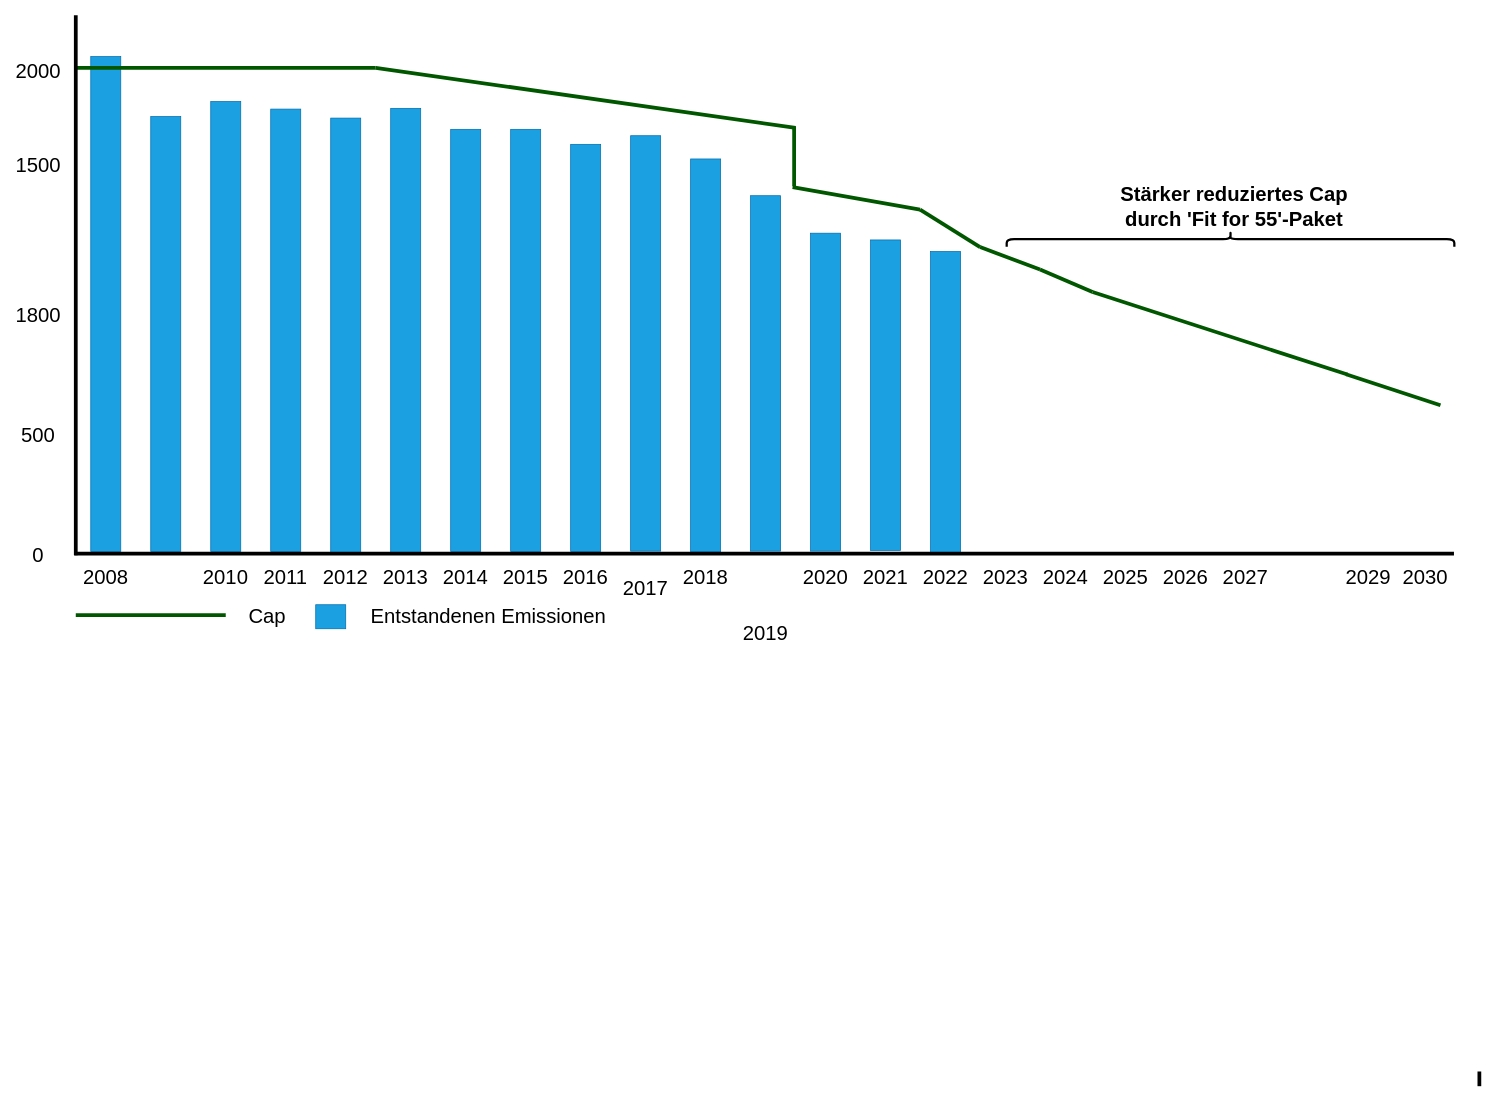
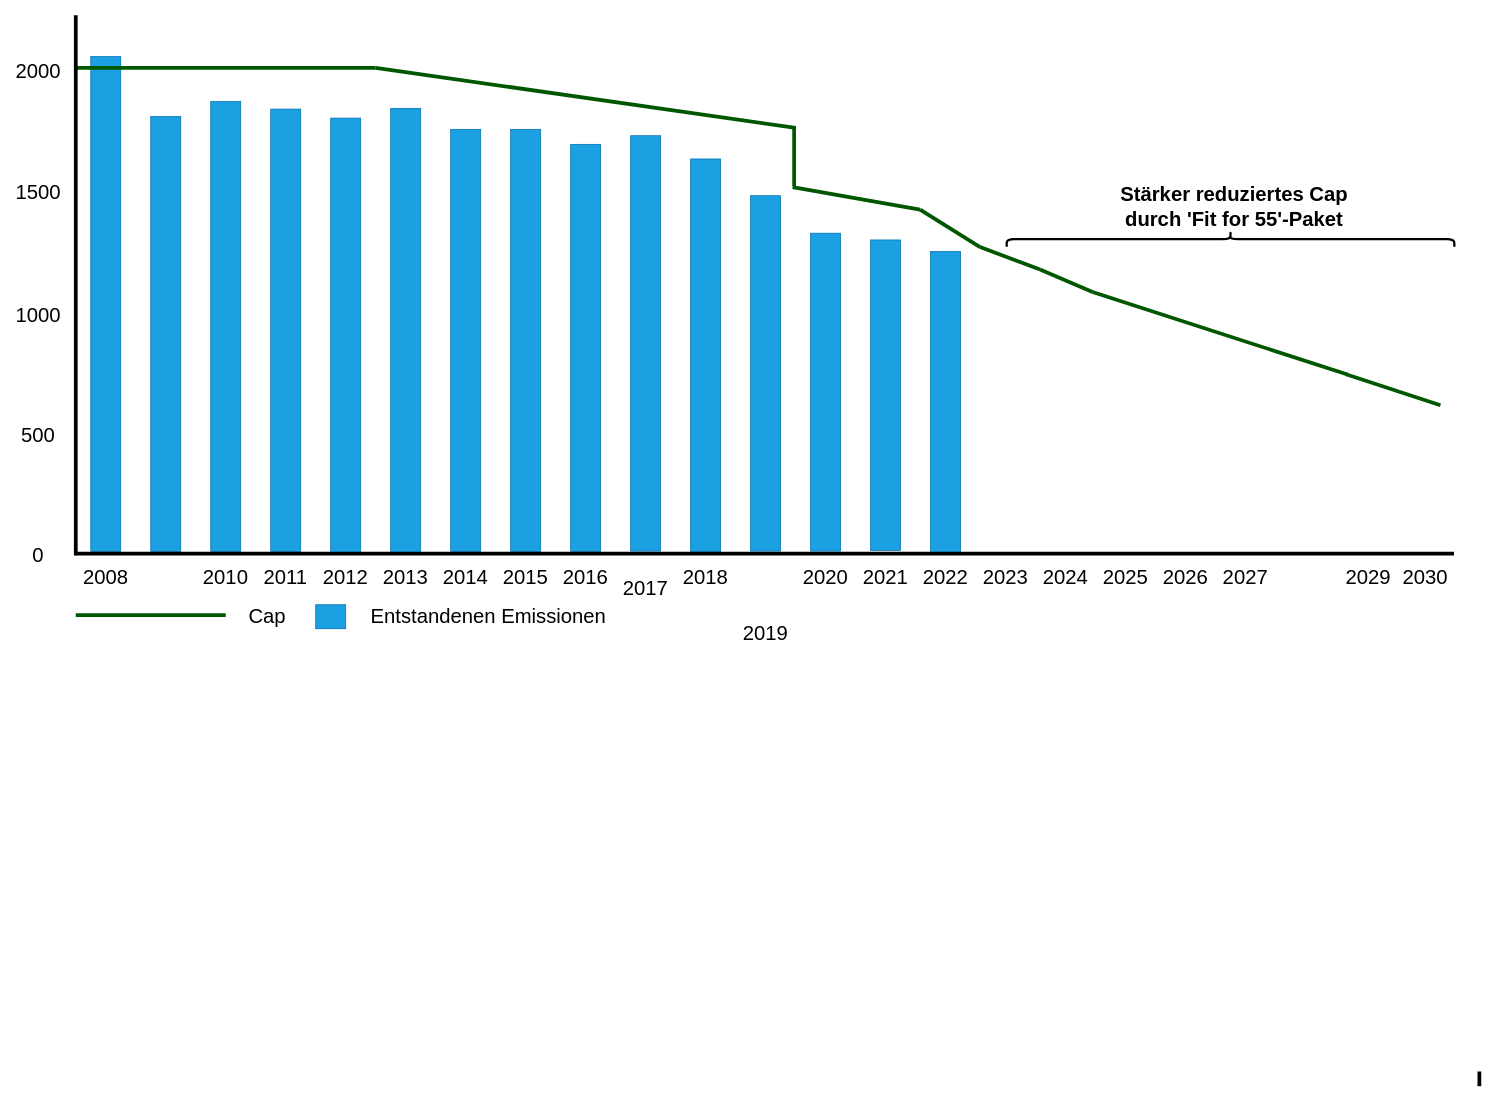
  <mxCell id="0" />
  <mxCell id="1" parent="0" />
  <mxCell id="2" value="" style="rounded=0;whiteSpace=wrap;html=1;strokeColor=#006EAF;fillColor=#1ba1e2;fontColor=#ffffff;" vertex="1" parent="1"><mxGeometry x="120" y="75" width="40" height="660" as="geometry" /></mxCell>
  <mxCell id="3" value="" style="rounded=0;whiteSpace=wrap;html=1;strokeColor=#006EAF;fillColor=#1ba1e2;fontColor=#ffffff;" vertex="1" parent="1"><mxGeometry x="200" y="155" width="40" height="580" as="geometry" /></mxCell>
  <mxCell id="4" value="" style="rounded=0;whiteSpace=wrap;html=1;strokeColor=#006EAF;fillColor=#1ba1e2;fontColor=#ffffff;" vertex="1" parent="1"><mxGeometry x="280" y="135" width="40" height="600" as="geometry" /></mxCell>
  <mxCell id="5" value="" style="rounded=0;whiteSpace=wrap;html=1;strokeColor=#006EAF;fillColor=#1ba1e2;fontColor=#ffffff;" vertex="1" parent="1"><mxGeometry x="360" y="145" width="40" height="590" as="geometry" /></mxCell>
  <mxCell id="6" value="" style="rounded=0;whiteSpace=wrap;html=1;strokeColor=#006EAF;fillColor=#1ba1e2;fontColor=#ffffff;" vertex="1" parent="1"><mxGeometry x="440" y="157" width="40" height="580" as="geometry" /></mxCell>
  <mxCell id="7" value="" style="rounded=0;whiteSpace=wrap;html=1;strokeColor=#006EAF;fillColor=#1ba1e2;fontColor=#ffffff;" vertex="1" parent="1"><mxGeometry x="520" y="144" width="40" height="593" as="geometry" /></mxCell>
  <mxCell id="8" value="" style="rounded=0;whiteSpace=wrap;html=1;strokeColor=#006EAF;fillColor=#1ba1e2;fontColor=#ffffff;" vertex="1" parent="1"><mxGeometry x="600" y="172" width="40" height="563" as="geometry" /></mxCell>
  <mxCell id="9" value="" style="rounded=0;whiteSpace=wrap;html=1;strokeColor=#006EAF;fillColor=#1ba1e2;fontColor=#ffffff;" vertex="1" parent="1"><mxGeometry x="680" y="172" width="40" height="563" as="geometry" /></mxCell>
  <mxCell id="10" value="" style="rounded=0;whiteSpace=wrap;html=1;strokeColor=#006EAF;fillColor=#1ba1e2;fontColor=#ffffff;" vertex="1" parent="1"><mxGeometry x="760" y="192" width="40" height="543" as="geometry" /></mxCell>
  <mxCell id="11" value="" style="rounded=0;whiteSpace=wrap;html=1;strokeColor=#006EAF;fillColor=#1ba1e2;fontColor=#ffffff;" vertex="1" parent="1"><mxGeometry x="840" y="180.5" width="40" height="554" as="geometry" /></mxCell>
  <mxCell id="12" value="" style="rounded=0;whiteSpace=wrap;html=1;strokeColor=#006EAF;fillColor=#1ba1e2;fontColor=#ffffff;" vertex="1" parent="1"><mxGeometry x="920" y="211.5" width="40" height="524" as="geometry" /></mxCell>
  <mxCell id="13" value="" style="rounded=0;whiteSpace=wrap;html=1;strokeColor=#006EAF;fillColor=#1ba1e2;fontColor=#ffffff;" vertex="1" parent="1"><mxGeometry x="1000" y="260.5" width="40" height="474" as="geometry" /></mxCell>
  <mxCell id="14" value="" style="rounded=0;whiteSpace=wrap;html=1;strokeColor=#006EAF;fillColor=#1ba1e2;fontColor=#ffffff;" vertex="1" parent="1"><mxGeometry x="1080" y="310.5" width="40" height="424" as="geometry" /></mxCell>
  <mxCell id="15" value="" style="rounded=0;whiteSpace=wrap;html=1;strokeColor=#006EAF;fillColor=#1ba1e2;fontColor=#ffffff;" vertex="1" parent="1"><mxGeometry x="1160" y="319.5" width="40" height="414" as="geometry" /></mxCell>
  <mxCell id="16" value="" style="rounded=0;whiteSpace=wrap;html=1;strokeColor=#006EAF;fillColor=#1ba1e2;fontColor=#ffffff;" vertex="1" parent="1"><mxGeometry x="1240" y="335" width="40" height="402" as="geometry" /></mxCell>
  <mxCell id="17" value="" style="endArrow=none;html=1;strokeWidth=5;" edge="1" parent="1"><mxGeometry width="50" height="50" relative="1" as="geometry"><mxPoint x="1971.88" y="1428.466" as="sourcePoint" /><mxPoint x="1971.88" y="1448.082" as="targetPoint" /></mxGeometry></mxCell>
  <mxCell id="18" value="" style="endArrow=none;html=1;strokeWidth=5;fillColor=#008a00;strokeColor=#005700;" edge="1" parent="1"><mxGeometry width="50" height="50" relative="1" as="geometry"><mxPoint x="100" y="90" as="sourcePoint" /><mxPoint x="500" y="90" as="targetPoint" /></mxGeometry></mxCell>
  <mxCell id="19" value="" style="endArrow=none;html=1;strokeWidth=5;fillColor=#008a00;strokeColor=#005700;" edge="1" parent="1"><mxGeometry width="50" height="50" relative="1" as="geometry"><mxPoint x="500" y="90" as="sourcePoint" /><mxPoint x="1060" y="170" as="targetPoint" /></mxGeometry></mxCell>
  <mxCell id="20" value="" style="endArrow=none;html=1;strokeWidth=5;fillColor=#008a00;strokeColor=#005700;" edge="1" parent="1"><mxGeometry width="50" height="50" relative="1" as="geometry"><mxPoint x="1058" y="168" as="sourcePoint" /><mxPoint x="1058" y="248" as="targetPoint" /></mxGeometry></mxCell>
  <mxCell id="21" value="" style="endArrow=none;html=1;strokeWidth=5;fillColor=#008a00;strokeColor=#005700;" edge="1" parent="1"><mxGeometry width="50" height="50" relative="1" as="geometry"><mxPoint x="1226" y="279" as="sourcePoint" /><mxPoint x="1056" y="249" as="targetPoint" /></mxGeometry></mxCell>
  <mxCell id="22" value="" style="endArrow=none;html=1;strokeWidth=5;fillColor=#008a00;strokeColor=#005700;" edge="1" parent="1"><mxGeometry width="50" height="50" relative="1" as="geometry"><mxPoint x="1306" y="329" as="sourcePoint" /><mxPoint x="1226" y="279" as="targetPoint" /></mxGeometry></mxCell>
  <mxCell id="23" value="" style="endArrow=none;html=1;strokeWidth=5;fillColor=#008a00;strokeColor=#005700;" edge="1" parent="1"><mxGeometry width="50" height="50" relative="1" as="geometry"><mxPoint x="1386" y="359" as="sourcePoint" /><mxPoint x="1306" y="329" as="targetPoint" /></mxGeometry></mxCell>
  <mxCell id="24" value="" style="endArrow=none;html=1;strokeWidth=5;fillColor=#008a00;strokeColor=#005700;" edge="1" parent="1"><mxGeometry width="50" height="50" relative="1" as="geometry"><mxPoint x="1456" y="389" as="sourcePoint" /><mxPoint x="1386" y="359" as="targetPoint" /></mxGeometry></mxCell>
  <mxCell id="25" value="" style="endArrow=none;html=1;strokeWidth=5;fillColor=#008a00;strokeColor=#005700;" edge="1" parent="1"><mxGeometry width="50" height="50" relative="1" as="geometry"><mxPoint x="1796" y="499" as="sourcePoint" /><mxPoint x="1456" y="389" as="targetPoint" /></mxGeometry></mxCell>
  <mxCell id="26" value="&lt;font style=&quot;font-size: 27px;&quot;&gt;0&lt;/font&gt;" style="text;html=1;strokeColor=none;fillColor=none;align=center;verticalAlign=middle;whiteSpace=wrap;rounded=0;" vertex="1" parent="1"><mxGeometry x="20" y="720" width="60" height="40" as="geometry" /></mxCell>
  <mxCell id="27" value="&lt;font style=&quot;font-size: 27px;&quot;&gt;500&lt;/font&gt;" style="text;html=1;strokeColor=none;fillColor=none;align=center;verticalAlign=middle;whiteSpace=wrap;rounded=0;" vertex="1" parent="1"><mxGeometry x="20" y="560" width="60" height="40" as="geometry" /></mxCell>
- <mxCell id="28" value="&lt;font style=&quot;font-size: 27px;&quot;&gt;1800&lt;/font&gt;" style="text;html=1;strokeColor=none;fillColor=none;align=center;verticalAlign=middle;whiteSpace=wrap;rounded=0;" vertex="1" parent="1"><mxGeometry x="20" y="400" width="60" height="40" as="geometry" /></mxCell>
- <mxCell id="29" value="&lt;font style=&quot;font-size: 27px;&quot;&gt;1500&lt;/font&gt;" style="text;html=1;strokeColor=none;fillColor=none;align=center;verticalAlign=middle;whiteSpace=wrap;rounded=0;" vertex="1" parent="1"><mxGeometry x="20" y="200.5" width="60" height="40" as="geometry" /></mxCell>
+ <mxCell id="28" value="&lt;font style=&quot;font-size: 27px;&quot;&gt;1000&lt;/font&gt;" style="text;html=1;strokeColor=none;fillColor=none;align=center;verticalAlign=middle;whiteSpace=wrap;rounded=0;" vertex="1" parent="1"><mxGeometry x="20" y="400" width="60" height="40" as="geometry" /></mxCell>
+ <mxCell id="29" value="&lt;font style=&quot;font-size: 27px;&quot;&gt;1500&lt;/font&gt;" style="text;html=1;strokeColor=none;fillColor=none;align=center;verticalAlign=middle;whiteSpace=wrap;rounded=0;" vertex="1" parent="1"><mxGeometry x="20" y="235.5" width="60" height="40" as="geometry" /></mxCell>
  <mxCell id="30" value="&lt;font style=&quot;font-size: 27px;&quot;&gt;2000&lt;/font&gt;" style="text;html=1;strokeColor=none;fillColor=none;align=center;verticalAlign=middle;whiteSpace=wrap;rounded=0;" vertex="1" parent="1"><mxGeometry x="20" y="75" width="60" height="40" as="geometry" /></mxCell>
  <mxCell id="31" value="&lt;font style=&quot;font-size: 27px;&quot;&gt;2008&lt;/font&gt;" style="text;html=1;strokeColor=none;fillColor=none;align=center;verticalAlign=middle;whiteSpace=wrap;rounded=0;" vertex="1" parent="1"><mxGeometry x="110" y="750" width="60" height="40" as="geometry" /></mxCell>
  <mxCell id="32" value="&lt;font style=&quot;font-size: 27px;&quot;&gt;2010&lt;/font&gt;" style="text;html=1;strokeColor=none;fillColor=none;align=center;verticalAlign=middle;whiteSpace=wrap;rounded=0;" vertex="1" parent="1"><mxGeometry x="270" y="750" width="60" height="40" as="geometry" /></mxCell>
  <mxCell id="33" value="&lt;font style=&quot;font-size: 27px;&quot;&gt;2011&lt;/font&gt;" style="text;html=1;strokeColor=none;fillColor=none;align=center;verticalAlign=middle;whiteSpace=wrap;rounded=0;" vertex="1" parent="1"><mxGeometry x="350" y="750" width="60" height="40" as="geometry" /></mxCell>
  <mxCell id="34" value="&lt;font style=&quot;font-size: 27px;&quot;&gt;2012&lt;/font&gt;" style="text;html=1;strokeColor=none;fillColor=none;align=center;verticalAlign=middle;whiteSpace=wrap;rounded=0;" vertex="1" parent="1"><mxGeometry x="430" y="750" width="60" height="40" as="geometry" /></mxCell>
  <mxCell id="35" value="&lt;font style=&quot;font-size: 27px;&quot;&gt;2013&lt;/font&gt;" style="text;html=1;strokeColor=none;fillColor=none;align=center;verticalAlign=middle;whiteSpace=wrap;rounded=0;" vertex="1" parent="1"><mxGeometry x="510" y="750" width="60" height="40" as="geometry" /></mxCell>
  <mxCell id="36" value="&lt;font style=&quot;font-size: 27px;&quot;&gt;2014&lt;/font&gt;" style="text;html=1;strokeColor=none;fillColor=none;align=center;verticalAlign=middle;whiteSpace=wrap;rounded=0;" vertex="1" parent="1"><mxGeometry x="590" y="750" width="60" height="40" as="geometry" /></mxCell>
  <mxCell id="37" value="&lt;font style=&quot;font-size: 27px;&quot;&gt;2015&lt;/font&gt;" style="text;html=1;strokeColor=none;fillColor=none;align=center;verticalAlign=middle;whiteSpace=wrap;rounded=0;" vertex="1" parent="1"><mxGeometry x="670" y="750" width="60" height="40" as="geometry" /></mxCell>
  <mxCell id="38" value="&lt;font style=&quot;font-size: 27px;&quot;&gt;2016&lt;/font&gt;" style="text;html=1;strokeColor=none;fillColor=none;align=center;verticalAlign=middle;whiteSpace=wrap;rounded=0;" vertex="1" parent="1"><mxGeometry x="750" y="750" width="60" height="40" as="geometry" /></mxCell>
  <mxCell id="39" value="&lt;font style=&quot;font-size: 27px;&quot;&gt;2017&lt;/font&gt;" style="text;html=1;strokeColor=none;fillColor=none;align=center;verticalAlign=middle;whiteSpace=wrap;rounded=0;" vertex="1" parent="1"><mxGeometry x="830" y="765" width="60" height="40" as="geometry" /></mxCell>
  <mxCell id="40" value="&lt;font style=&quot;font-size: 27px;&quot;&gt;2018&lt;/font&gt;" style="text;html=1;strokeColor=none;fillColor=none;align=center;verticalAlign=middle;whiteSpace=wrap;rounded=0;" vertex="1" parent="1"><mxGeometry x="910" y="750" width="60" height="40" as="geometry" /></mxCell>
  <mxCell id="41" value="&lt;font style=&quot;font-size: 27px;&quot;&gt;2019&lt;/font&gt;" style="text;html=1;strokeColor=none;fillColor=none;align=center;verticalAlign=middle;whiteSpace=wrap;rounded=0;" vertex="1" parent="1"><mxGeometry x="990" y="825" width="60" height="40" as="geometry" /></mxCell>
  <mxCell id="42" value="&lt;font style=&quot;font-size: 27px;&quot;&gt;2020&lt;/font&gt;" style="text;html=1;strokeColor=none;fillColor=none;align=center;verticalAlign=middle;whiteSpace=wrap;rounded=0;" vertex="1" parent="1"><mxGeometry x="1070" y="750" width="60" height="40" as="geometry" /></mxCell>
  <mxCell id="43" value="&lt;font style=&quot;font-size: 27px;&quot;&gt;2021&lt;/font&gt;" style="text;html=1;strokeColor=none;fillColor=none;align=center;verticalAlign=middle;whiteSpace=wrap;rounded=0;" vertex="1" parent="1"><mxGeometry x="1150" y="750" width="60" height="40" as="geometry" /></mxCell>
  <mxCell id="44" value="&lt;font style=&quot;font-size: 27px;&quot;&gt;2022&lt;/font&gt;" style="text;html=1;strokeColor=none;fillColor=none;align=center;verticalAlign=middle;whiteSpace=wrap;rounded=0;" vertex="1" parent="1"><mxGeometry x="1230" y="750" width="60" height="40" as="geometry" /></mxCell>
  <mxCell id="45" value="&lt;font style=&quot;font-size: 27px;&quot;&gt;2023&lt;/font&gt;" style="text;html=1;strokeColor=none;fillColor=none;align=center;verticalAlign=middle;whiteSpace=wrap;rounded=0;" vertex="1" parent="1"><mxGeometry x="1310" y="750" width="60" height="40" as="geometry" /></mxCell>
  <mxCell id="46" value="&lt;font style=&quot;font-size: 27px;&quot;&gt;2024&lt;/font&gt;" style="text;html=1;strokeColor=none;fillColor=none;align=center;verticalAlign=middle;whiteSpace=wrap;rounded=0;" vertex="1" parent="1"><mxGeometry x="1390" y="750" width="60" height="40" as="geometry" /></mxCell>
  <mxCell id="47" value="&lt;font style=&quot;font-size: 27px;&quot;&gt;2025&lt;/font&gt;" style="text;html=1;strokeColor=none;fillColor=none;align=center;verticalAlign=middle;whiteSpace=wrap;rounded=0;" vertex="1" parent="1"><mxGeometry x="1470" y="750" width="60" height="40" as="geometry" /></mxCell>
  <mxCell id="48" value="&lt;font style=&quot;font-size: 27px;&quot;&gt;2026&lt;/font&gt;" style="text;html=1;strokeColor=none;fillColor=none;align=center;verticalAlign=middle;whiteSpace=wrap;rounded=0;" vertex="1" parent="1"><mxGeometry x="1550" y="750" width="60" height="40" as="geometry" /></mxCell>
  <mxCell id="49" value="&lt;font style=&quot;font-size: 27px;&quot;&gt;2027&lt;/font&gt;" style="text;html=1;strokeColor=none;fillColor=none;align=center;verticalAlign=middle;whiteSpace=wrap;rounded=0;" vertex="1" parent="1"><mxGeometry x="1630" y="750" width="60" height="40" as="geometry" /></mxCell>
  <mxCell id="50" value="&lt;font style=&quot;font-size: 27px;&quot;&gt;2029&lt;/font&gt;" style="text;html=1;strokeColor=none;fillColor=none;align=center;verticalAlign=middle;whiteSpace=wrap;rounded=0;" vertex="1" parent="1"><mxGeometry x="1794" y="750" width="60" height="40" as="geometry" /></mxCell>
  <mxCell id="51" value="&lt;font style=&quot;font-size: 27px;&quot;&gt;2030&lt;/font&gt;" style="text;html=1;strokeColor=none;fillColor=none;align=center;verticalAlign=middle;whiteSpace=wrap;rounded=0;" vertex="1" parent="1"><mxGeometry x="1870" y="750" width="60" height="40" as="geometry" /></mxCell>
  <mxCell id="52" value="" style="endArrow=none;html=1;strokeWidth=5;fillColor=#008a00;strokeColor=#005700;" edge="1" parent="1"><mxGeometry width="50" height="50" relative="1" as="geometry"><mxPoint x="1920" y="540" as="sourcePoint" /><mxPoint x="1794" y="498.5" as="targetPoint" /></mxGeometry></mxCell>
  <mxCell id="53" value="" style="shape=curlyBracket;whiteSpace=wrap;html=1;rounded=1;flipH=1;labelPosition=right;verticalLabelPosition=middle;align=left;verticalAlign=middle;fontSize=27;strokeWidth=3;rotation=-90;" vertex="1" parent="1"><mxGeometry x="1630" y="20" width="20" height="597" as="geometry" /></mxCell>
  <mxCell id="54" value="Stärker reduziertes Cap durch 'Fit for 55'-Paket" style="text;html=1;strokeColor=none;fillColor=none;align=center;verticalAlign=middle;whiteSpace=wrap;rounded=0;strokeWidth=3;fontSize=27;fontStyle=1" vertex="1" parent="1"><mxGeometry x="1490" y="259.5" width="310" height="30" as="geometry" /></mxCell>
  <mxCell id="55" value="" style="endArrow=none;html=1;strokeWidth=5;fillColor=#008a00;strokeColor=#005700;" edge="1" parent="1"><mxGeometry width="50" height="50" relative="1" as="geometry"><mxPoint x="300" as="sourcePoint" y="820" /><mxPoint x="100" as="targetPoint" y="820" /></mxGeometry></mxCell>
  <mxCell id="56" value="Cap" style="text;html=1;align=center;verticalAlign=middle;resizable=0;points=[];autosize=1;strokeColor=none;fillColor=none;fontSize=27;strokeWidth=3;" vertex="1" parent="1"><mxGeometry x="320" y="797" width="70" height="50" as="geometry" /></mxCell>
  <mxCell id="57" value="" style="rounded=0;whiteSpace=wrap;html=1;strokeColor=#006EAF;fillColor=#1ba1e2;fontColor=#ffffff;" vertex="1" parent="1"><mxGeometry x="420" y="806" width="40" height="32" as="geometry" /></mxCell>
  <mxCell id="58" value="Entstandenen Emissionen" style="text;html=1;align=center;verticalAlign=middle;resizable=0;points=[];autosize=1;strokeColor=none;fillColor=none;fontSize=27;strokeWidth=3;" vertex="1" parent="1"><mxGeometry x="480" y="797" width="340" height="50" as="geometry" /></mxCell>
  <mxCell id="59" value="" style="endArrow=none;html=1;strokeWidth=5;" edge="1" parent="1"><mxGeometry width="50" height="50" relative="1" as="geometry"><mxPoint x="1938" y="738" as="sourcePoint" /><mxPoint x="98" y="738" as="targetPoint" /></mxGeometry></mxCell>
  <mxCell id="60" value="" style="endArrow=none;html=1;strokeWidth=5;" edge="1" parent="1"><mxGeometry width="50" height="50" relative="1" as="geometry"><mxPoint x="100" y="20" as="sourcePoint" /><mxPoint x="100" y="740" as="targetPoint" /></mxGeometry></mxCell>
